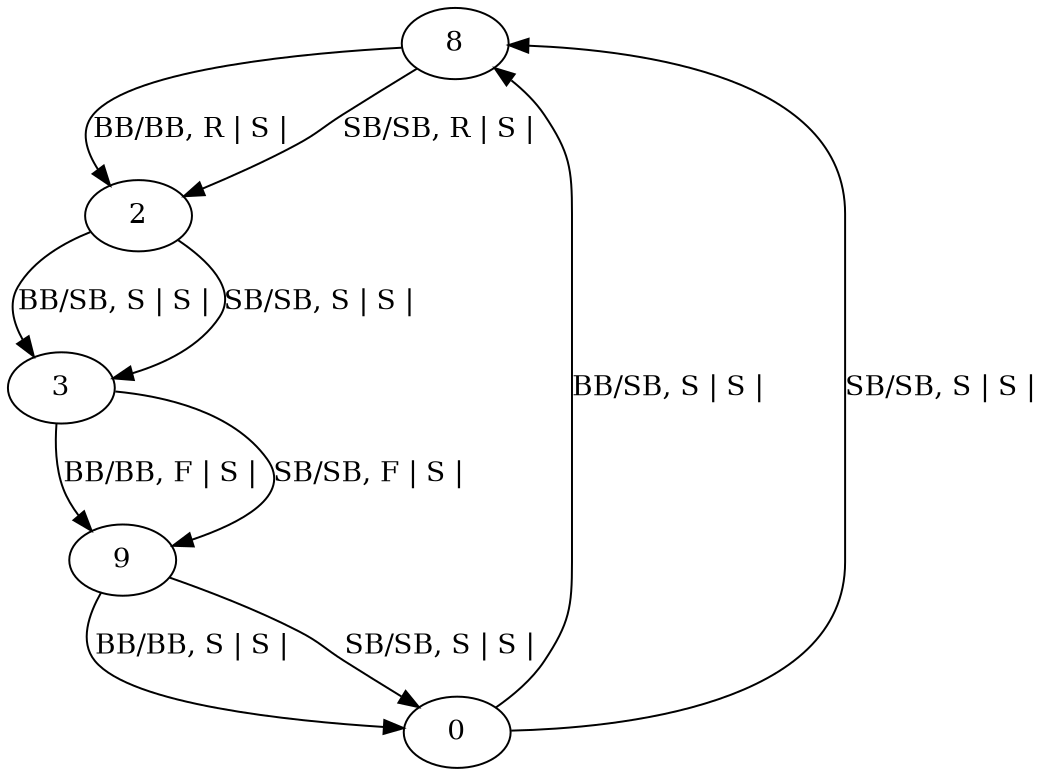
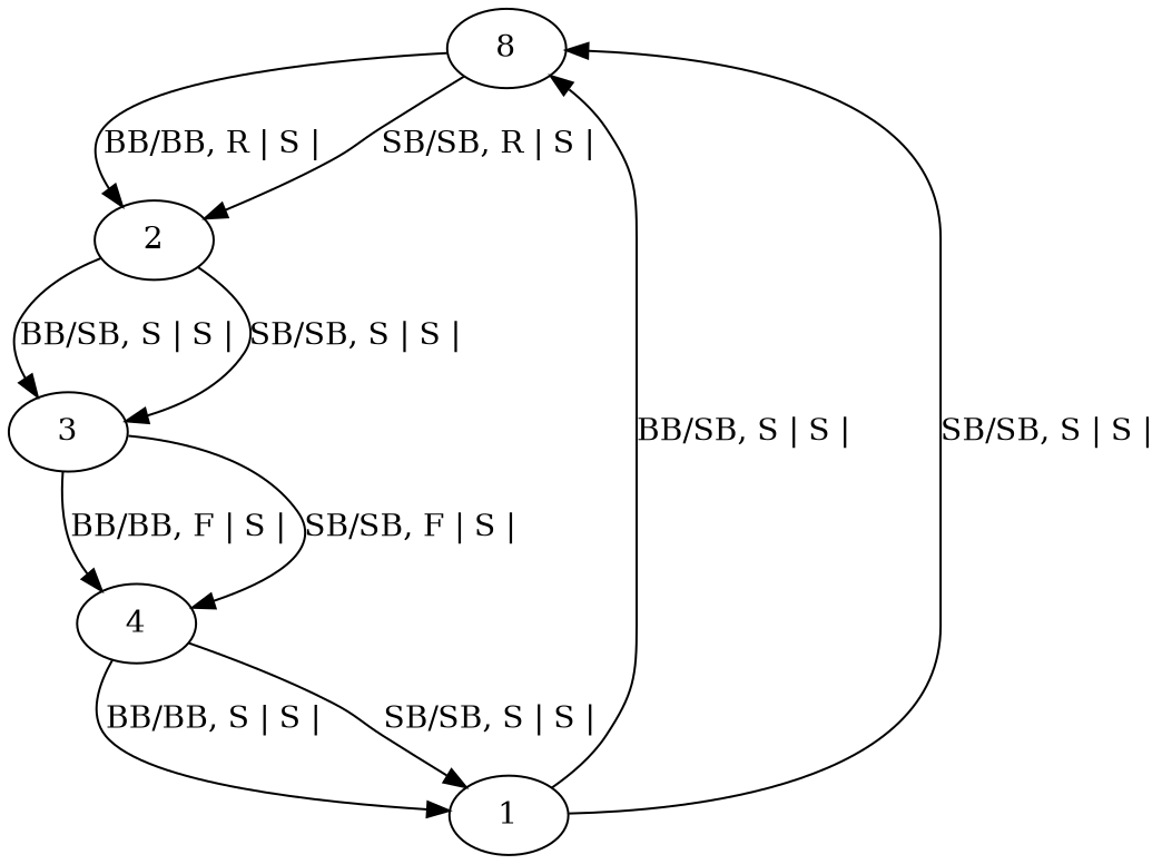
  digraph {
    n1 [label=8]
-   0
+   0 [label=1]
    2
    3
-   4 [label=9]
+   4
    n1 -> 2 [label="BB\/BB, R | S | "]
    n1 -> 2 [label="SB\/SB, R | S | "]
    0 -> n1 [label="BB\/SB, S | S | "]
    0 -> n1 [label="SB\/SB, S | S | "]
    2 -> 3 [label="BB\/SB, S | S | "]
    2 -> 3 [label="SB\/SB, S | S | "]
    3 -> 4 [label="BB\/BB, F | S | "]
    3 -> 4 [label="SB\/SB, F | S | "]
    4 -> 0 [label="BB\/BB, S | S | "]
    4 -> 0 [label="SB\/SB, S | S | "]
  }
